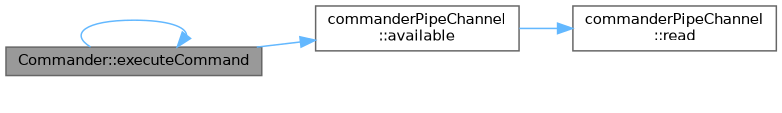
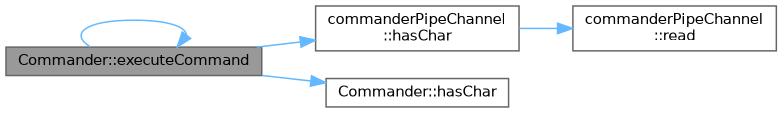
  digraph {
    rankdir=LR
    node [color=grey40 fillcolor=white fontname=Helvetica fontsize=10 shape=box style=filled]
    edge [color=steelblue1 fontname=Helvetica fontsize=10 labelfontname=Helvetica labelfontsize=10 style=solid]
    n1 [color=gray40 fillcolor=grey60 fontcolor=black height=0.2 label="Commander::executeCommand" width=0.4]
-   n2 [height=0.2 label="commanderPipeChannel\l::available" width=0.4]
+   n2 [height=0.2 label="commanderPipeChannel\l::hasChar" width=0.4]
+   n3 [height=0.2 label="Commander::hasChar" width=0.4]
    n4 [height=0.2 label="commanderPipeChannel\l::read" width=0.4]
    n1 -> n1
    n1 -> n2
+   n1 -> n3
    n2 -> n4
  }
